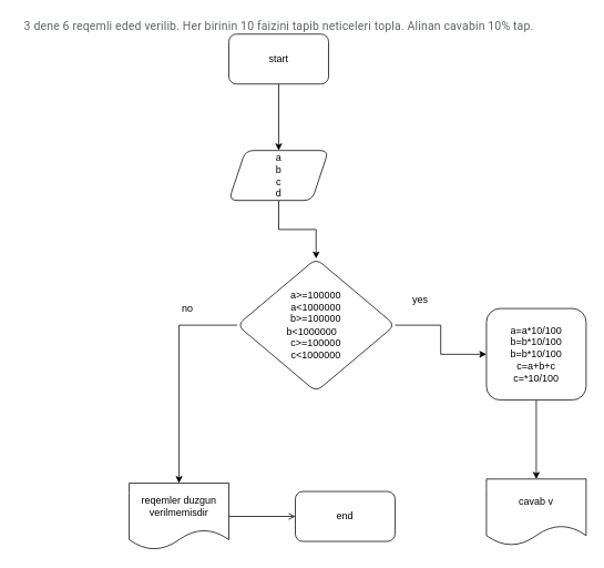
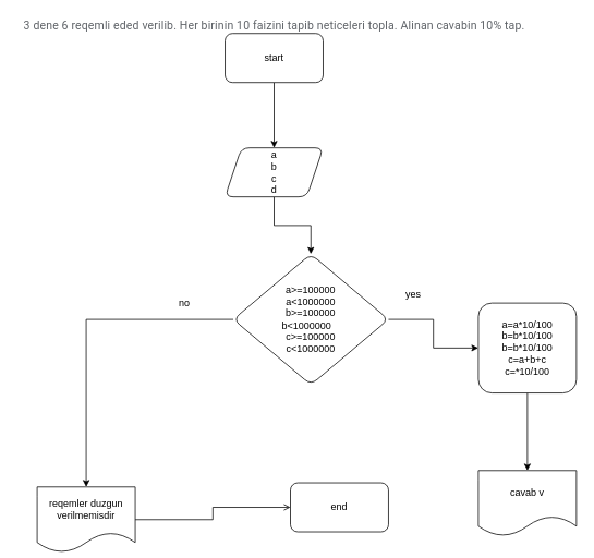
  <mxCell id="0" />
  <mxCell id="1" parent="0" />
  <mxCell id="2" value="&lt;span style=&quot;color: rgb(95 , 99 , 104) ; font-family: &amp;#34;roboto&amp;#34; , &amp;#34;robotodraft&amp;#34; , &amp;#34;helvetica&amp;#34; , &amp;#34;arial&amp;#34; , sans-serif ; font-size: 14px ; letter-spacing: 0.2px ; background-color: rgb(255 , 255 , 255)&quot;&gt;3 dene 6 reqemli eded verilib. Her birinin 10 faizini tapib neticeleri topla. Alinan cavabin 10% tap.&lt;/span&gt;" style="text;html=1;align=center;verticalAlign=middle;resizable=0;points=[];autosize=1;strokeColor=none;fillColor=none;" vertex="1" parent="1"><mxGeometry x="20" y="20" width="630" height="20" as="geometry" /></mxCell>
  <mxCell id="3" value="" style="edgeStyle=orthogonalEdgeStyle;rounded=0;orthogonalLoop=1;jettySize=auto;html=1;" edge="1" parent="1" source="4" target="6"><mxGeometry relative="1" as="geometry" /></mxCell>
  <mxCell id="4" value="start" style="rounded=1;whiteSpace=wrap;html=1;" vertex="1" parent="1"><mxGeometry x="275" y="40" width="120" height="60" as="geometry" /></mxCell>
  <mxCell id="5" value="" style="edgeStyle=orthogonalEdgeStyle;rounded=0;orthogonalLoop=1;jettySize=auto;html=1;" edge="1" parent="1" source="6" target="9"><mxGeometry relative="1" as="geometry" /></mxCell>
  <mxCell id="6" value="a&lt;br&gt;b&lt;br&gt;c&lt;br&gt;d" style="shape=parallelogram;perimeter=parallelogramPerimeter;whiteSpace=wrap;html=1;fixedSize=1;rounded=1;" vertex="1" parent="1"><mxGeometry x="275" y="180" width="120" height="60" as="geometry" /></mxCell>
  <mxCell id="7" value="" style="edgeStyle=orthogonalEdgeStyle;rounded=0;orthogonalLoop=1;jettySize=auto;html=1;" edge="1" parent="1" source="9" target="11"><mxGeometry relative="1" as="geometry" /></mxCell>
  <mxCell id="8" value="" style="edgeStyle=orthogonalEdgeStyle;rounded=0;orthogonalLoop=1;jettySize=auto;html=1;" edge="1" parent="1" source="9" target="13"><mxGeometry relative="1" as="geometry" /></mxCell>
  <mxCell id="9" value="a&amp;gt;=100000&lt;br&gt;a&amp;lt;1000000&lt;br&gt;b&amp;gt;=100000&lt;br&gt;b&amp;lt;1000000&amp;nbsp; &amp;nbsp; &lt;br&gt;c&amp;gt;=100000&lt;br&gt;c&amp;lt;1000000" style="rhombus;whiteSpace=wrap;html=1;rounded=1;" vertex="1" parent="1"><mxGeometry x="285" y="310" width="190" height="160" as="geometry" /></mxCell>
  <mxCell id="10" value="" style="edgeStyle=orthogonalEdgeStyle;rounded=0;orthogonalLoop=1;jettySize=auto;html=1;endArrow=open;" edge="1" parent="1" source="11" target="17"><mxGeometry relative="1" as="geometry" /></mxCell>
- <mxCell id="11" value="reqemler duzgun verilmemisdir" style="shape=document;whiteSpace=wrap;html=1;boundedLbl=1;rounded=1;" vertex="1" parent="1"><mxGeometry x="155" y="580" width="120" height="80" as="geometry" /></mxCell>
+ <mxCell id="11" value="reqemler duzgun verilmemisdir" style="shape=document;whiteSpace=wrap;html=1;boundedLbl=1;rounded=1;" vertex="1" parent="1"><mxGeometry x="45" y="595" width="120" height="80" as="geometry" /></mxCell>
  <mxCell id="12" value="" style="edgeStyle=orthogonalEdgeStyle;rounded=0;orthogonalLoop=1;jettySize=auto;html=1;" edge="1" parent="1" source="13" target="16"><mxGeometry relative="1" as="geometry" /></mxCell>
  <mxCell id="13" value="a=a*10/100&lt;br&gt;b=b*10/100&lt;br&gt;b=b*10/100&lt;br&gt;c=a+b+c&lt;br&gt;c=*10/100" style="rounded=1;whiteSpace=wrap;html=1;" vertex="1" parent="1"><mxGeometry x="585" y="370" width="120" height="110" as="geometry" /></mxCell>
  <mxCell id="14" value="no" style="text;html=1;align=center;verticalAlign=middle;resizable=0;points=[];autosize=1;strokeColor=none;fillColor=none;" vertex="1" parent="1"><mxGeometry x="210" y="360" width="30" height="20" as="geometry" /></mxCell>
  <mxCell id="15" value="yes" style="text;html=1;align=center;verticalAlign=middle;resizable=0;points=[];autosize=1;strokeColor=none;fillColor=none;" vertex="1" parent="1"><mxGeometry x="490" y="350" width="30" height="20" as="geometry" /></mxCell>
  <mxCell id="16" value="cavab v" style="shape=document;whiteSpace=wrap;html=1;boundedLbl=1;rounded=1;" vertex="1" parent="1"><mxGeometry x="585" y="575" width="120" height="80" as="geometry" /></mxCell>
  <mxCell id="17" value="end" style="whiteSpace=wrap;html=1;rounded=1;" vertex="1" parent="1"><mxGeometry x="355" y="590" width="120" height="60" as="geometry" /></mxCell>
